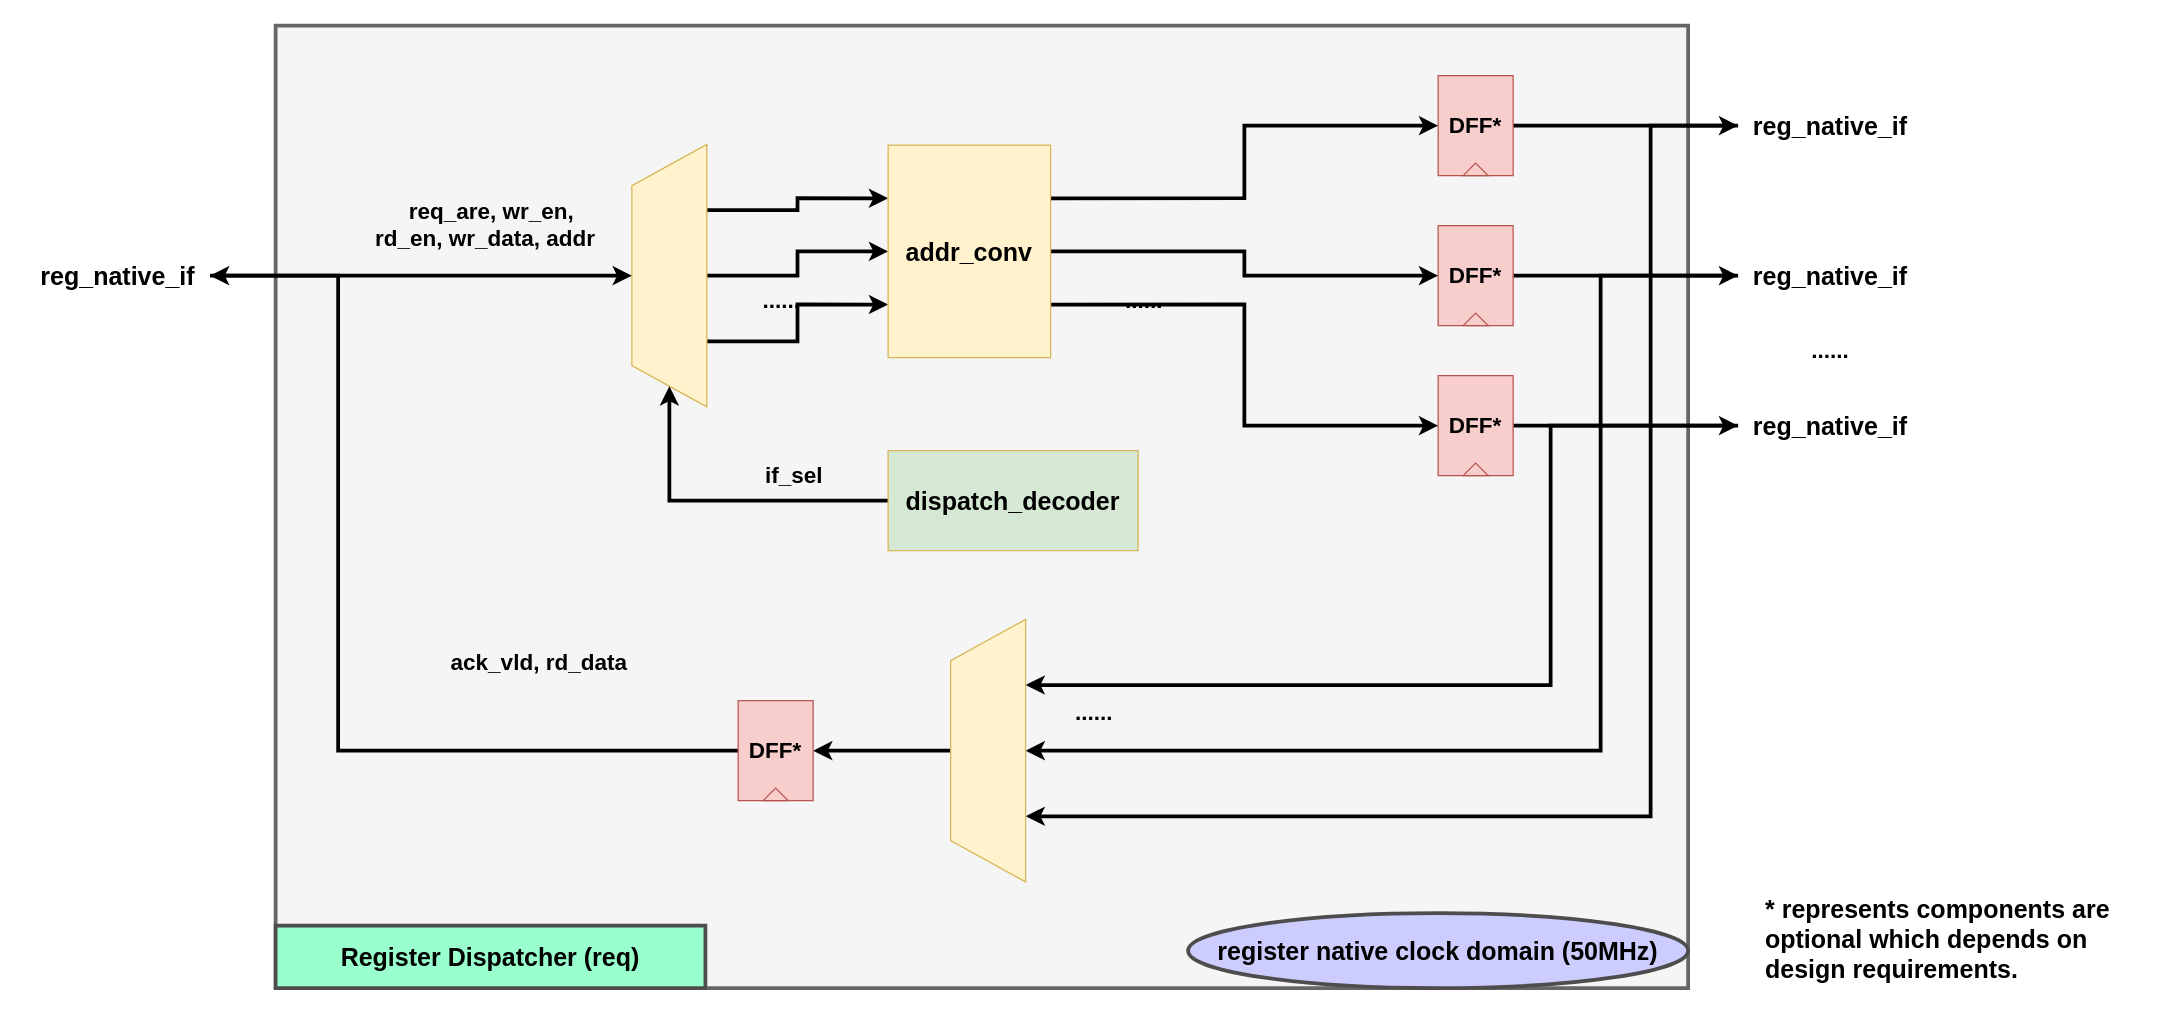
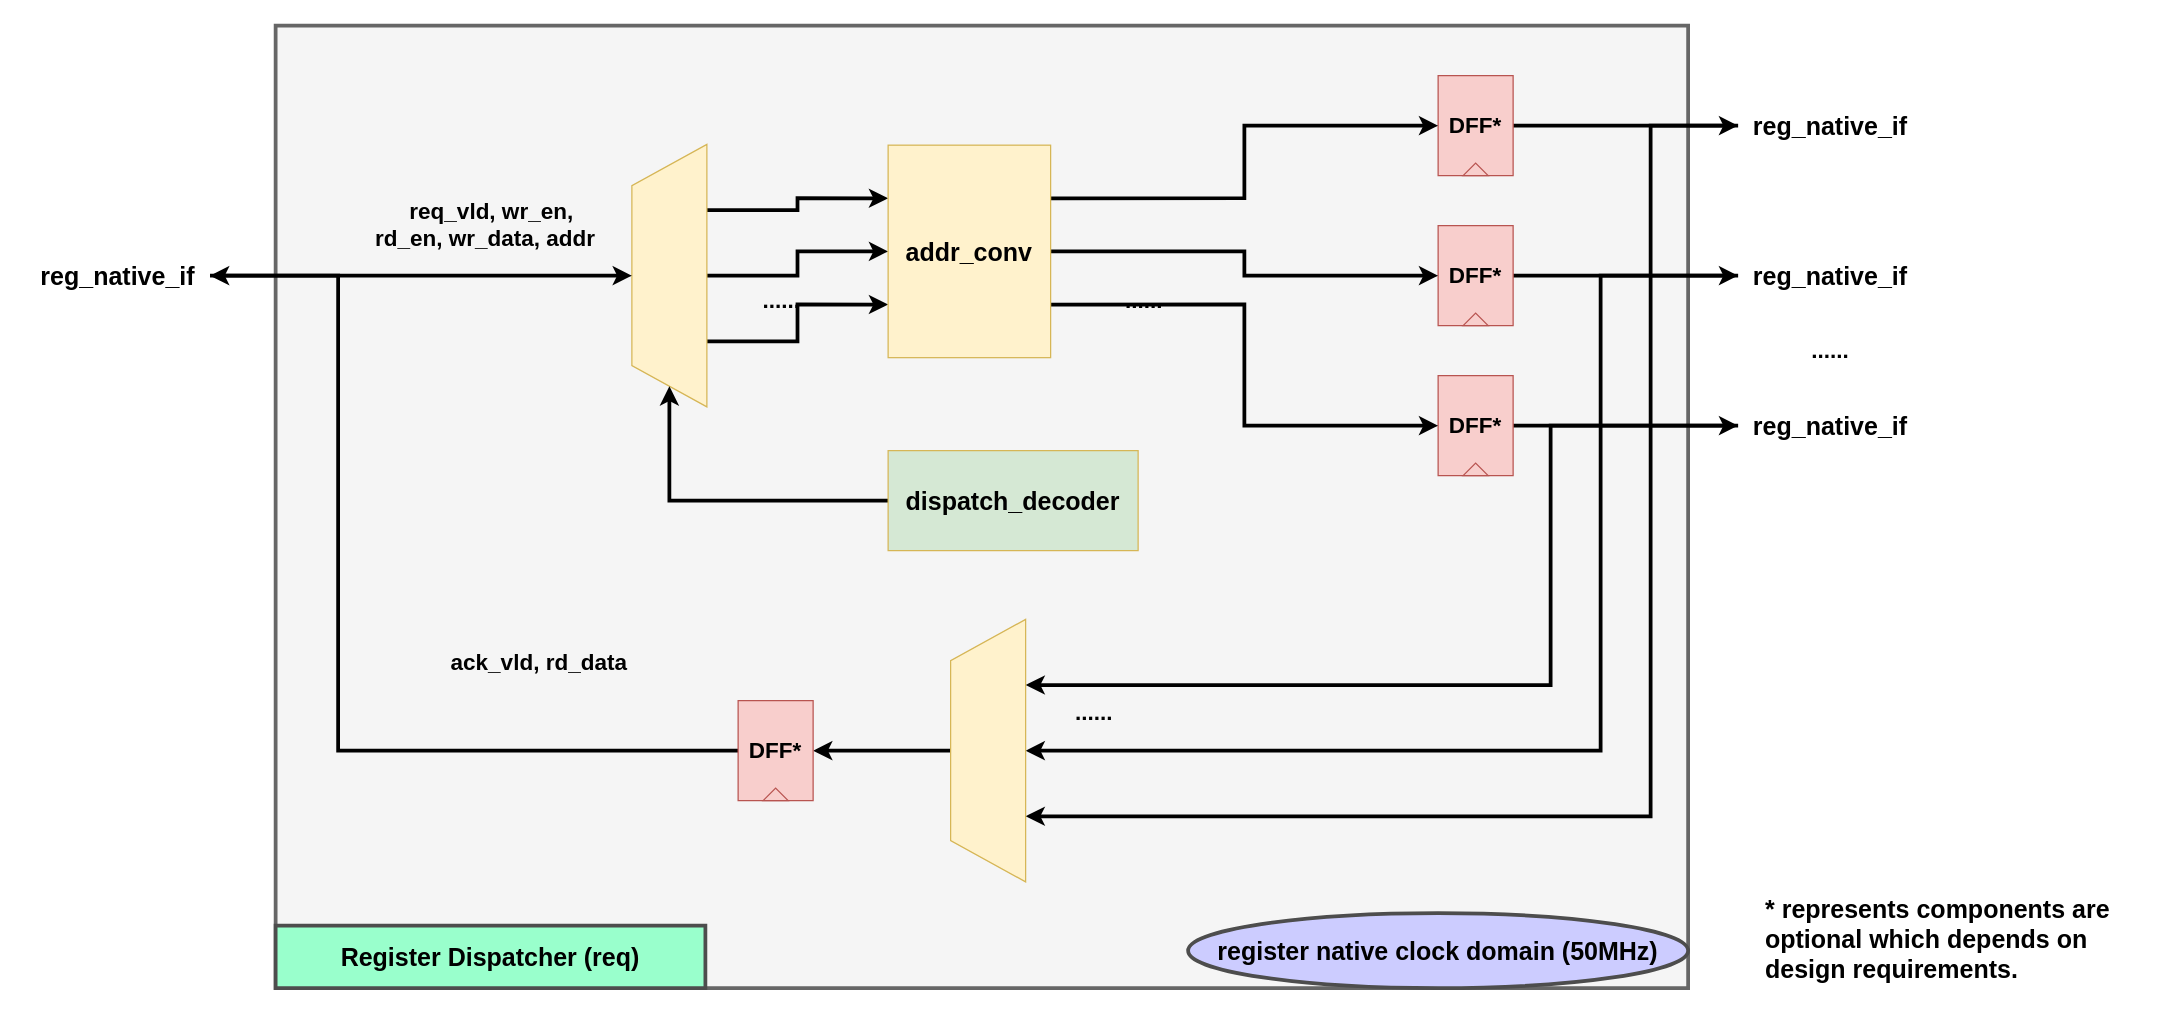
  <mxCell id="0" />
  <mxCell id="1" parent="0" />
  <mxCell id="2" value="" style="shape=corner;whiteSpace=wrap;html=1;fillColor=#f5f5f5;dx=1000;dy=910;strokeWidth=3;strokeColor=#666666;fontColor=#333333;fontSize=18;" parent="1" vertex="1"><mxGeometry x="220" y="20" width="1130" height="770" as="geometry" /></mxCell>
  <mxCell id="3" style="edgeStyle=orthogonalEdgeStyle;rounded=0;html=1;exitX=0;exitY=0.5;exitDx=0;exitDy=0;entryX=0.75;entryY=1;entryDx=0;entryDy=0;strokeWidth=3;" parent="1" source="4" target="32" edge="1"><mxGeometry relative="1" as="geometry"><Array as="points"><mxPoint x="1240" y="340" /><mxPoint x="1240" y="547" /></Array></mxGeometry></mxCell>
  <mxCell id="4" value="reg_native_if" style="rounded=0;whiteSpace=wrap;html=1;fontSize=20;fillColor=none;strokeColor=none;fontStyle=1" parent="1" vertex="1"><mxGeometry x="1390" y="320" width="147.5" height="40" as="geometry" /></mxCell>
  <mxCell id="5" style="edgeStyle=orthogonalEdgeStyle;rounded=0;html=1;exitX=1;exitY=0.5;exitDx=0;exitDy=0;entryX=0;entryY=0.5;entryDx=0;entryDy=0;strokeWidth=3;" parent="1" source="25" target="9" edge="1"><mxGeometry relative="1" as="geometry"><mxPoint x="1450" y="100" as="targetPoint" /></mxGeometry></mxCell>
  <mxCell id="6" style="edgeStyle=orthogonalEdgeStyle;rounded=0;html=1;exitX=1;exitY=0.5;exitDx=0;exitDy=0;strokeWidth=3;entryX=0;entryY=0.5;entryDx=0;entryDy=0;" parent="1" source="15" target="11" edge="1"><mxGeometry relative="1" as="geometry"><mxPoint x="1452.5" y="220" as="targetPoint" /></mxGeometry></mxCell>
  <mxCell id="7" style="edgeStyle=orthogonalEdgeStyle;rounded=0;html=1;exitX=1;exitY=0.5;exitDx=0;exitDy=0;entryX=0;entryY=0.5;entryDx=0;entryDy=0;strokeWidth=3;" parent="1" source="22" target="4" edge="1"><mxGeometry relative="1" as="geometry" /></mxCell>
  <mxCell id="8" style="edgeStyle=orthogonalEdgeStyle;rounded=0;html=1;exitX=0;exitY=0.5;exitDx=0;exitDy=0;entryX=0.25;entryY=1;entryDx=0;entryDy=0;strokeWidth=3;" parent="1" source="9" target="32" edge="1"><mxGeometry relative="1" as="geometry"><Array as="points"><mxPoint x="1320" y="100" /><mxPoint x="1320" y="653" /></Array></mxGeometry></mxCell>
  <mxCell id="9" value="reg_native_if" style="rounded=0;whiteSpace=wrap;html=1;fontSize=20;fillColor=none;strokeColor=none;fontStyle=1" parent="1" vertex="1"><mxGeometry x="1390" y="80" width="147.5" height="40" as="geometry" /></mxCell>
  <mxCell id="10" style="edgeStyle=orthogonalEdgeStyle;rounded=0;html=1;exitX=0;exitY=0.5;exitDx=0;exitDy=0;entryX=0.5;entryY=1;entryDx=0;entryDy=0;strokeWidth=3;" parent="1" source="11" target="32" edge="1"><mxGeometry relative="1" as="geometry"><Array as="points"><mxPoint x="1280" y="220" /><mxPoint x="1280" y="600" /></Array></mxGeometry></mxCell>
  <mxCell id="11" value="reg_native_if" style="rounded=0;whiteSpace=wrap;html=1;fontSize=20;fillColor=none;strokeColor=none;fontStyle=1" parent="1" vertex="1"><mxGeometry x="1390" y="200" width="147.5" height="40" as="geometry" /></mxCell>
  <mxCell id="12" value="Register Dispatcher (req)" style="text;html=1;strokeColor=#4D4D4D;fillColor=#99FFCC;align=center;verticalAlign=middle;whiteSpace=wrap;rounded=0;fontSize=20;fontStyle=1;strokeWidth=3;" parent="1" vertex="1"><mxGeometry x="220" y="740" width="343.81" height="50" as="geometry" /></mxCell>
  <mxCell id="13" value="&lt;b style=&quot;font-size: 20px&quot;&gt;register native clock domain (50MHz)&lt;/b&gt;" style="ellipse;whiteSpace=wrap;html=1;fillColor=#CCCCFF;fontSize=20;strokeColor=#4D4D4D;strokeWidth=3;" parent="1" vertex="1"><mxGeometry x="950" y="730" width="400" height="60" as="geometry" /></mxCell>
  <mxCell id="14" value="" style="group" parent="1" vertex="1" connectable="0"><mxGeometry x="1150" y="180" width="60" height="80" as="geometry" /></mxCell>
  <mxCell id="15" value="&lt;b&gt;DFF*&lt;/b&gt;" style="rounded=0;whiteSpace=wrap;html=1;fontSize=18;fillColor=#f8cecc;strokeColor=#b85450;" parent="14" vertex="1"><mxGeometry width="60" height="80" as="geometry" /></mxCell>
  <mxCell id="16" value="" style="triangle;whiteSpace=wrap;html=1;fontSize=18;rotation=-90;fillColor=#f8cecc;strokeColor=#b85450;" parent="14" vertex="1"><mxGeometry x="25" y="65" width="10" height="20" as="geometry" /></mxCell>
  <mxCell id="17" style="edgeStyle=orthogonalEdgeStyle;rounded=0;html=1;exitX=0.75;exitY=1;exitDx=0;exitDy=0;entryX=0;entryY=0.25;entryDx=0;entryDy=0;strokeWidth=3;" parent="1" source="20" target="36" edge="1"><mxGeometry relative="1" as="geometry" /></mxCell>
  <mxCell id="18" style="edgeStyle=orthogonalEdgeStyle;rounded=0;html=1;exitX=0.5;exitY=1;exitDx=0;exitDy=0;entryX=0;entryY=0.5;entryDx=0;entryDy=0;strokeWidth=3;" parent="1" source="20" target="36" edge="1"><mxGeometry relative="1" as="geometry" /></mxCell>
  <mxCell id="19" style="edgeStyle=orthogonalEdgeStyle;rounded=0;html=1;exitX=0.25;exitY=1;exitDx=0;exitDy=0;entryX=0;entryY=0.75;entryDx=0;entryDy=0;strokeWidth=3;" parent="1" source="20" target="36" edge="1"><mxGeometry relative="1" as="geometry" /></mxCell>
  <mxCell id="20" value="" style="shape=trapezoid;perimeter=trapezoidPerimeter;whiteSpace=wrap;html=1;fixedSize=1;fontSize=18;fillColor=#fff2cc;strokeColor=#d6b656;rotation=-90;size=33;" parent="1" vertex="1"><mxGeometry x="430" y="190" width="210" height="60" as="geometry" /></mxCell>
  <mxCell id="21" value="" style="group" parent="1" vertex="1" connectable="0"><mxGeometry x="1150" y="300" width="60" height="80" as="geometry" /></mxCell>
  <mxCell id="22" value="&lt;b&gt;DFF*&lt;/b&gt;" style="rounded=0;whiteSpace=wrap;html=1;fontSize=18;fillColor=#f8cecc;strokeColor=#b85450;" parent="21" vertex="1"><mxGeometry width="60" height="80" as="geometry" /></mxCell>
  <mxCell id="23" value="" style="triangle;whiteSpace=wrap;html=1;fontSize=18;rotation=-90;fillColor=#f8cecc;strokeColor=#b85450;" parent="21" vertex="1"><mxGeometry x="25" y="65" width="10" height="20" as="geometry" /></mxCell>
  <mxCell id="24" value="" style="group;fontStyle=1" parent="1" vertex="1" connectable="0"><mxGeometry x="1150" y="60" width="60" height="80" as="geometry" /></mxCell>
  <mxCell id="25" value="&lt;b&gt;DFF*&lt;/b&gt;" style="rounded=0;whiteSpace=wrap;html=1;fontSize=18;fillColor=#f8cecc;strokeColor=#b85450;" parent="24" vertex="1"><mxGeometry width="60" height="80" as="geometry" /></mxCell>
  <mxCell id="26" value="" style="triangle;whiteSpace=wrap;html=1;fontSize=18;rotation=-90;fillColor=#f8cecc;strokeColor=#b85450;" parent="24" vertex="1"><mxGeometry x="25" y="65" width="10" height="20" as="geometry" /></mxCell>
- <mxCell id="27" value="&lt;b&gt;req_are, wr_en,&lt;br&gt;rd_en, wr_data, addr&amp;nbsp;&amp;nbsp;&lt;/b&gt;" style="text;html=1;strokeColor=none;fillColor=none;align=center;verticalAlign=middle;whiteSpace=wrap;rounded=0;fontSize=18;fontColor=#000000;" parent="1" vertex="1"><mxGeometry x="292.31" y="150" width="201.5" height="60" as="geometry" /></mxCell>
+ <mxCell id="27" value="&lt;b&gt;req_vld, wr_en,&lt;br&gt;rd_en, wr_data, addr&amp;nbsp;&amp;nbsp;&lt;/b&gt;" style="text;html=1;strokeColor=none;fillColor=none;align=center;verticalAlign=middle;whiteSpace=wrap;rounded=0;fontSize=18;fontColor=#000000;" parent="1" vertex="1"><mxGeometry x="292.31" y="150" width="201.5" height="60" as="geometry" /></mxCell>
  <mxCell id="28" style="edgeStyle=orthogonalEdgeStyle;rounded=0;html=1;entryX=0;entryY=0.5;entryDx=0;entryDy=0;strokeWidth=3;" parent="1" source="29" target="20" edge="1"><mxGeometry relative="1" as="geometry" /></mxCell>
  <mxCell id="29" value="dispatch_decoder" style="rounded=0;whiteSpace=wrap;html=1;fillColor=#d5e8d4;fontStyle=1;fontSize=20;strokeColor=#d6b656;" parent="1" vertex="1"><mxGeometry x="710" y="360" width="200" height="80" as="geometry" /></mxCell>
  <mxCell id="30" style="edgeStyle=orthogonalEdgeStyle;rounded=0;jumpStyle=arc;html=1;strokeWidth=3;exitX=0;exitY=0.5;exitDx=0;exitDy=0;entryX=1;entryY=0.5;entryDx=0;entryDy=0;" parent="1" source="42" target="38" edge="1"><mxGeometry relative="1" as="geometry"><Array as="points"><mxPoint x="270" y="600" /><mxPoint x="270" y="220" /></Array><mxPoint x="340" y="600" as="sourcePoint" /><mxPoint x="130" y="220" as="targetPoint" /></mxGeometry></mxCell>
  <mxCell id="31" style="edgeStyle=orthogonalEdgeStyle;rounded=0;html=1;exitX=0.5;exitY=0;exitDx=0;exitDy=0;fontColor=#000000;strokeWidth=3;entryX=1;entryY=0.5;entryDx=0;entryDy=0;" parent="1" source="32" target="42" edge="1"><mxGeometry relative="1" as="geometry"><mxPoint x="420" y="600" as="targetPoint" /></mxGeometry></mxCell>
  <mxCell id="32" value="" style="shape=trapezoid;perimeter=trapezoidPerimeter;whiteSpace=wrap;html=1;fixedSize=1;fontSize=18;fillColor=#fff2cc;strokeColor=#d6b656;rotation=-90;size=33;" parent="1" vertex="1"><mxGeometry x="685" y="570" width="210" height="60" as="geometry" /></mxCell>
  <mxCell id="33" style="edgeStyle=orthogonalEdgeStyle;rounded=0;html=1;exitX=1;exitY=0.75;exitDx=0;exitDy=0;entryX=0;entryY=0.5;entryDx=0;entryDy=0;strokeWidth=3;" parent="1" source="36" target="22" edge="1"><mxGeometry relative="1" as="geometry" /></mxCell>
  <mxCell id="34" style="edgeStyle=orthogonalEdgeStyle;rounded=0;html=1;exitX=1;exitY=0.5;exitDx=0;exitDy=0;entryX=0;entryY=0.5;entryDx=0;entryDy=0;strokeWidth=3;" parent="1" source="36" target="15" edge="1"><mxGeometry relative="1" as="geometry" /></mxCell>
  <mxCell id="35" style="edgeStyle=orthogonalEdgeStyle;rounded=0;html=1;exitX=1;exitY=0.25;exitDx=0;exitDy=0;entryX=0;entryY=0.5;entryDx=0;entryDy=0;strokeWidth=3;" parent="1" source="36" target="25" edge="1"><mxGeometry relative="1" as="geometry" /></mxCell>
  <mxCell id="36" value="addr_conv" style="rounded=0;whiteSpace=wrap;html=1;fillColor=#fff2cc;fontStyle=1;fontSize=20;strokeColor=#d6b656;" parent="1" vertex="1"><mxGeometry x="710" y="115.63" width="130" height="170" as="geometry" /></mxCell>
  <mxCell id="37" style="edgeStyle=orthogonalEdgeStyle;rounded=0;html=1;exitX=1;exitY=0.5;exitDx=0;exitDy=0;entryX=0.5;entryY=0;entryDx=0;entryDy=0;fontColor=#000000;strokeWidth=3;" parent="1" source="38" target="20" edge="1"><mxGeometry relative="1" as="geometry" /></mxCell>
  <mxCell id="38" value="reg_native_if" style="rounded=0;whiteSpace=wrap;html=1;fontSize=20;fillColor=none;strokeColor=none;fontStyle=1" parent="1" vertex="1"><mxGeometry x="20" y="200" width="147.5" height="40" as="geometry" /></mxCell>
- <mxCell id="39" value="&lt;b&gt;if_sel&lt;/b&gt;" style="text;html=1;strokeColor=none;fillColor=none;align=center;verticalAlign=middle;whiteSpace=wrap;rounded=0;fontSize=18;fontColor=#000000;" parent="1" vertex="1"><mxGeometry x="590" y="360" width="90" height="40" as="geometry" /></mxCell>
  <mxCell id="40" value="&lt;b&gt;ack_vld, rd_data&lt;/b&gt;" style="text;html=1;strokeColor=none;fillColor=none;align=center;verticalAlign=middle;whiteSpace=wrap;rounded=0;fontSize=18;fontColor=#000000;" parent="1" vertex="1"><mxGeometry x="330" y="500" width="201.5" height="60" as="geometry" /></mxCell>
  <mxCell id="41" value="" style="group" parent="1" vertex="1" connectable="0"><mxGeometry x="590" y="560" width="60" height="80" as="geometry" /></mxCell>
  <mxCell id="42" value="&lt;b&gt;DFF*&lt;/b&gt;" style="rounded=0;whiteSpace=wrap;html=1;fontSize=18;fillColor=#f8cecc;strokeColor=#b85450;" parent="41" vertex="1"><mxGeometry width="60" height="80" as="geometry" /></mxCell>
  <mxCell id="43" value="" style="triangle;whiteSpace=wrap;html=1;fontSize=18;rotation=-90;fillColor=#f8cecc;strokeColor=#b85450;" parent="41" vertex="1"><mxGeometry x="25" y="65" width="10" height="20" as="geometry" /></mxCell>
  <mxCell id="44" value="&lt;b&gt;......&lt;/b&gt;" style="text;html=1;strokeColor=none;fillColor=none;align=center;verticalAlign=middle;whiteSpace=wrap;rounded=0;fontSize=18;fontColor=#000000;" parent="1" vertex="1"><mxGeometry x="1428.75" y="260" width="70" height="40" as="geometry" /></mxCell>
  <mxCell id="45" value="&lt;b&gt;......&lt;/b&gt;" style="text;html=1;strokeColor=none;fillColor=none;align=center;verticalAlign=middle;whiteSpace=wrap;rounded=0;fontSize=18;fontColor=#000000;" parent="1" vertex="1"><mxGeometry x="880" y="220" width="70" height="40" as="geometry" /></mxCell>
  <mxCell id="46" value="&lt;b&gt;......&lt;/b&gt;" style="text;html=1;strokeColor=none;fillColor=none;align=center;verticalAlign=middle;whiteSpace=wrap;rounded=0;fontSize=18;fontColor=#000000;" parent="1" vertex="1"><mxGeometry x="590" y="220" width="70" height="40" as="geometry" /></mxCell>
  <mxCell id="47" value="&lt;b&gt;......&lt;/b&gt;" style="text;html=1;strokeColor=none;fillColor=none;align=center;verticalAlign=middle;whiteSpace=wrap;rounded=0;fontSize=18;fontColor=#000000;" parent="1" vertex="1"><mxGeometry x="840" y="550" width="70" height="40" as="geometry" /></mxCell>
  <mxCell id="48" value="&lt;b style=&quot;font-size: 20px&quot;&gt;* represents components are optional which depends on design requirements.&lt;/b&gt;" style="text;html=1;strokeColor=none;fillColor=none;align=left;verticalAlign=middle;whiteSpace=wrap;rounded=0;fontSize=20;fontColor=#000000;" vertex="1" parent="1"><mxGeometry x="1410" y="710" width="300" height="80" as="geometry" /></mxCell>
